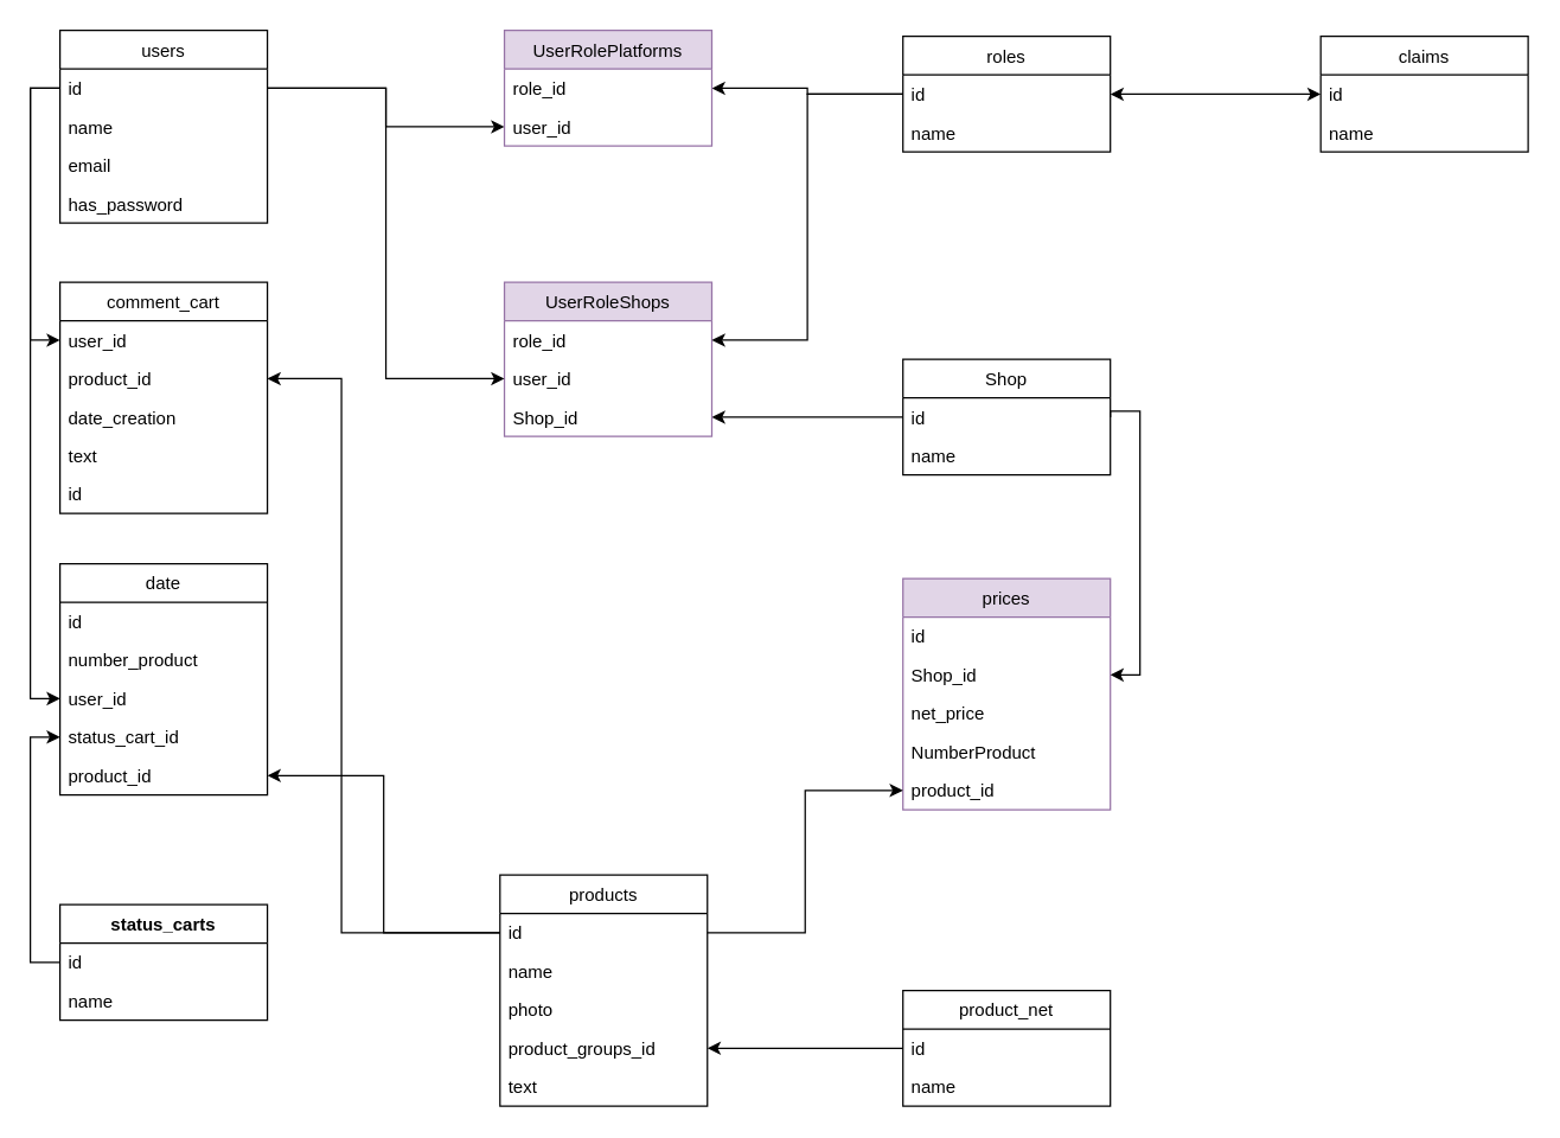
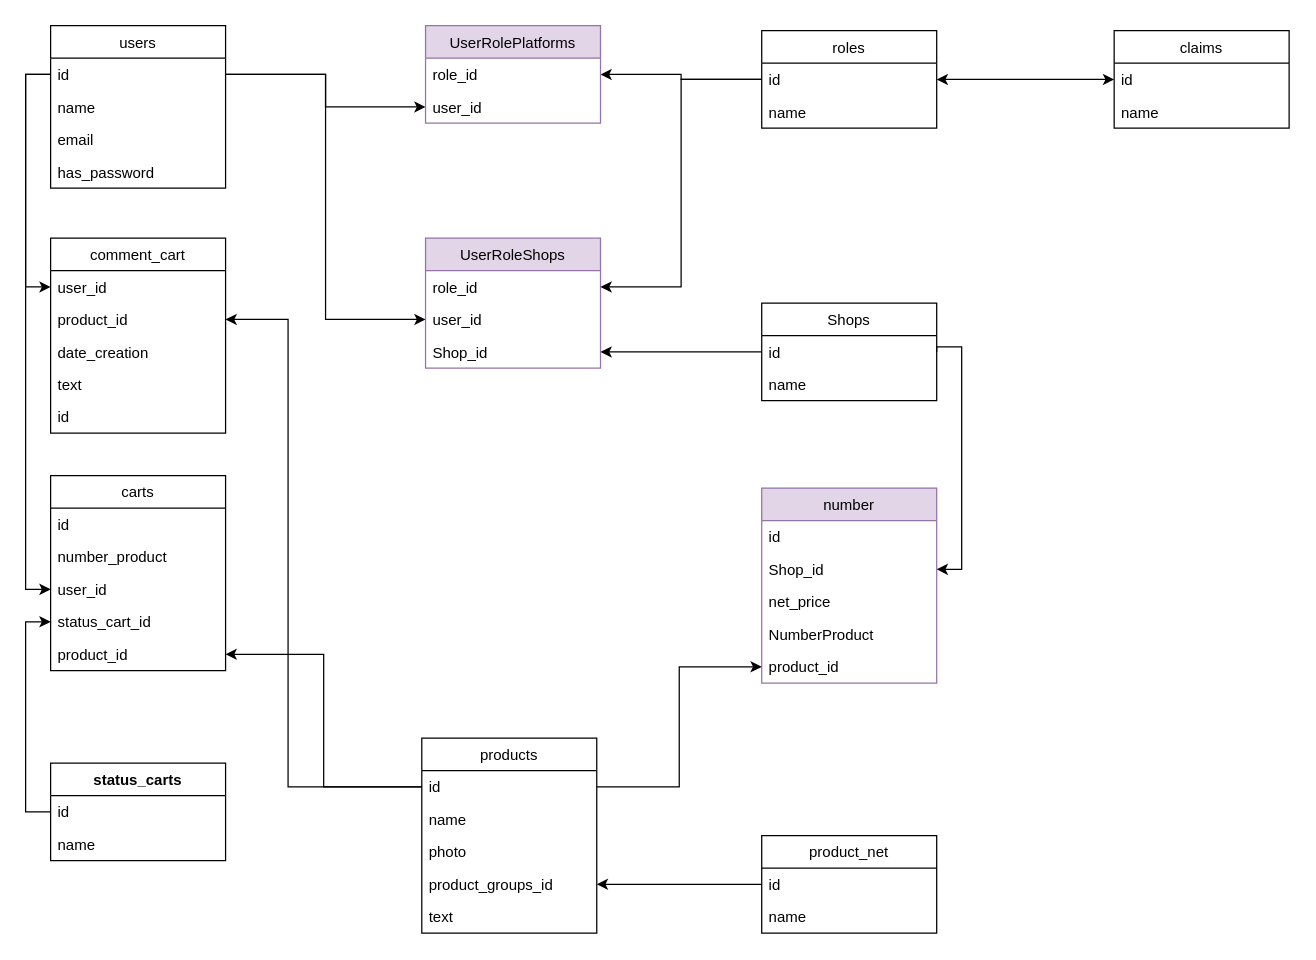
  <mxCell id="0" />
  <mxCell id="1" parent="0" />
  <mxCell id="2" value="products" style="swimlane;fontStyle=0;childLayout=stackLayout;horizontal=1;startSize=26;horizontalStack=0;resizeParent=1;resizeParentMax=0;resizeLast=0;collapsible=1;marginBottom=0;" parent="1" vertex="1"><mxGeometry x="337" y="590" width="140" height="156" as="geometry"><mxRectangle x="210" y="50" width="50" height="26" as="alternateBounds" /></mxGeometry></mxCell>
  <mxCell id="3" value=" id" style="text;strokeColor=none;fillColor=none;align=left;verticalAlign=top;spacingLeft=4;spacingRight=4;overflow=hidden;rotatable=0;points=[[0,0.5],[1,0.5]];portConstraint=eastwest;" parent="2" vertex="1"><mxGeometry y="26" width="140" height="26" as="geometry" /></mxCell>
  <mxCell id="4" value="name" style="text;strokeColor=none;fillColor=none;align=left;verticalAlign=top;spacingLeft=4;spacingRight=4;overflow=hidden;rotatable=0;points=[[0,0.5],[1,0.5]];portConstraint=eastwest;" parent="2" vertex="1"><mxGeometry y="52" width="140" height="26" as="geometry" /></mxCell>
  <mxCell id="5" value="photo" style="text;strokeColor=none;fillColor=none;align=left;verticalAlign=top;spacingLeft=4;spacingRight=4;overflow=hidden;rotatable=0;points=[[0,0.5],[1,0.5]];portConstraint=eastwest;" parent="2" vertex="1"><mxGeometry y="78" width="140" height="26" as="geometry" /></mxCell>
  <mxCell id="6" value="product_groups_id" style="text;strokeColor=none;fillColor=none;align=left;verticalAlign=top;spacingLeft=4;spacingRight=4;overflow=hidden;rotatable=0;points=[[0,0.5],[1,0.5]];portConstraint=eastwest;" parent="2" vertex="1"><mxGeometry y="104" width="140" height="26" as="geometry" /></mxCell>
  <mxCell id="7" value="text" style="text;strokeColor=none;fillColor=none;align=left;verticalAlign=top;spacingLeft=4;spacingRight=4;overflow=hidden;rotatable=0;points=[[0,0.5],[1,0.5]];portConstraint=eastwest;" parent="2" vertex="1"><mxGeometry y="130" width="140" height="26" as="geometry" /></mxCell>
  <mxCell id="8" value="product_net" style="swimlane;fontStyle=0;childLayout=stackLayout;horizontal=1;startSize=26;horizontalStack=0;resizeParent=1;resizeParentMax=0;resizeLast=0;collapsible=1;marginBottom=0;" parent="1" vertex="1"><mxGeometry x="609" y="668" width="140" height="78" as="geometry"><mxRectangle x="210" y="50" width="50" height="26" as="alternateBounds" /></mxGeometry></mxCell>
  <mxCell id="9" value="id" style="text;strokeColor=none;fillColor=none;align=left;verticalAlign=top;spacingLeft=4;spacingRight=4;overflow=hidden;rotatable=0;points=[[0,0.5],[1,0.5]];portConstraint=eastwest;" parent="8" vertex="1"><mxGeometry y="26" width="140" height="26" as="geometry" /></mxCell>
  <mxCell id="10" value="name" style="text;strokeColor=none;fillColor=none;align=left;verticalAlign=top;spacingLeft=4;spacingRight=4;overflow=hidden;rotatable=0;points=[[0,0.5],[1,0.5]];portConstraint=eastwest;" parent="8" vertex="1"><mxGeometry y="52" width="140" height="26" as="geometry" /></mxCell>
  <mxCell id="11" value="users" style="swimlane;fontStyle=0;childLayout=stackLayout;horizontal=1;startSize=26;horizontalStack=0;resizeParent=1;resizeParentMax=0;resizeLast=0;collapsible=1;marginBottom=0;" parent="1" vertex="1"><mxGeometry x="40" y="20" width="140" height="130" as="geometry"><mxRectangle x="274" y="-40" width="50" height="26" as="alternateBounds" /></mxGeometry></mxCell>
  <mxCell id="12" value="id" style="text;strokeColor=none;fillColor=none;align=left;verticalAlign=top;spacingLeft=4;spacingRight=4;overflow=hidden;rotatable=0;points=[[0,0.5],[1,0.5]];portConstraint=eastwest;" parent="11" vertex="1"><mxGeometry y="26" width="140" height="26" as="geometry" /></mxCell>
  <mxCell id="13" value="name" style="text;strokeColor=none;fillColor=none;align=left;verticalAlign=top;spacingLeft=4;spacingRight=4;overflow=hidden;rotatable=0;points=[[0,0.5],[1,0.5]];portConstraint=eastwest;" parent="11" vertex="1"><mxGeometry y="52" width="140" height="26" as="geometry" /></mxCell>
  <mxCell id="14" value="email" style="text;strokeColor=none;fillColor=none;align=left;verticalAlign=top;spacingLeft=4;spacingRight=4;overflow=hidden;rotatable=0;points=[[0,0.5],[1,0.5]];portConstraint=eastwest;" parent="11" vertex="1"><mxGeometry y="78" width="140" height="26" as="geometry" /></mxCell>
  <mxCell id="15" value="has_password" style="text;strokeColor=none;fillColor=none;align=left;verticalAlign=top;spacingLeft=4;spacingRight=4;overflow=hidden;rotatable=0;points=[[0,0.5],[1,0.5]];portConstraint=eastwest;" parent="11" vertex="1"><mxGeometry y="104" width="140" height="26" as="geometry" /></mxCell>
  <mxCell id="16" value="roles" style="swimlane;fontStyle=0;childLayout=stackLayout;horizontal=1;startSize=26;horizontalStack=0;resizeParent=1;resizeParentMax=0;resizeLast=0;collapsible=1;marginBottom=0;" parent="1" vertex="1"><mxGeometry x="609" y="24" width="140" height="78" as="geometry"><mxRectangle x="909" y="-286" width="50" height="26" as="alternateBounds" /></mxGeometry></mxCell>
  <mxCell id="17" value="id" style="text;strokeColor=none;fillColor=none;align=left;verticalAlign=top;spacingLeft=4;spacingRight=4;overflow=hidden;rotatable=0;points=[[0,0.5],[1,0.5]];portConstraint=eastwest;" parent="16" vertex="1"><mxGeometry y="26" width="140" height="26" as="geometry" /></mxCell>
  <mxCell id="18" value="name" style="text;strokeColor=none;fillColor=none;align=left;verticalAlign=top;spacingLeft=4;spacingRight=4;overflow=hidden;rotatable=0;points=[[0,0.5],[1,0.5]];portConstraint=eastwest;" parent="16" vertex="1"><mxGeometry y="52" width="140" height="26" as="geometry" /></mxCell>
  <mxCell id="19" value="claims" style="swimlane;fontStyle=0;childLayout=stackLayout;horizontal=1;startSize=26;horizontalStack=0;resizeParent=1;resizeParentMax=0;resizeLast=0;collapsible=1;marginBottom=0;" parent="1" vertex="1"><mxGeometry x="891" y="24" width="140" height="78" as="geometry"><mxRectangle x="210" y="50" width="50" height="26" as="alternateBounds" /></mxGeometry></mxCell>
  <mxCell id="20" value="id" style="text;strokeColor=none;fillColor=none;align=left;verticalAlign=top;spacingLeft=4;spacingRight=4;overflow=hidden;rotatable=0;points=[[0,0.5],[1,0.5]];portConstraint=eastwest;" parent="19" vertex="1"><mxGeometry y="26" width="140" height="26" as="geometry" /></mxCell>
  <mxCell id="21" value="name" style="text;strokeColor=none;fillColor=none;align=left;verticalAlign=top;spacingLeft=4;spacingRight=4;overflow=hidden;rotatable=0;points=[[0,0.5],[1,0.5]];portConstraint=eastwest;" parent="19" vertex="1"><mxGeometry y="52" width="140" height="26" as="geometry" /></mxCell>
- <mxCell id="22" value="Shop" style="swimlane;fontStyle=0;childLayout=stackLayout;horizontal=1;startSize=26;horizontalStack=0;resizeParent=1;resizeParentMax=0;resizeLast=0;collapsible=1;marginBottom=0;" parent="1" vertex="1"><mxGeometry x="609" y="242" width="140" height="78" as="geometry"><mxRectangle x="210" y="50" width="50" height="26" as="alternateBounds" /></mxGeometry></mxCell>
+ <mxCell id="22" value="Shops" style="swimlane;fontStyle=0;childLayout=stackLayout;horizontal=1;startSize=26;horizontalStack=0;resizeParent=1;resizeParentMax=0;resizeLast=0;collapsible=1;marginBottom=0;" parent="1" vertex="1"><mxGeometry x="609" y="242" width="140" height="78" as="geometry"><mxRectangle x="210" y="50" width="50" height="26" as="alternateBounds" /></mxGeometry></mxCell>
  <mxCell id="23" value="id" style="text;align=left;verticalAlign=top;spacingLeft=4;spacingRight=4;overflow=hidden;rotatable=0;points=[[0,0.5],[1,0.5]];portConstraint=eastwest;" parent="22" vertex="1"><mxGeometry y="26" width="140" height="26" as="geometry" /></mxCell>
  <mxCell id="24" value="name" style="text;strokeColor=none;fillColor=none;align=left;verticalAlign=top;spacingLeft=4;spacingRight=4;overflow=hidden;rotatable=0;points=[[0,0.5],[1,0.5]];portConstraint=eastwest;" parent="22" vertex="1"><mxGeometry y="52" width="140" height="26" as="geometry" /></mxCell>
- <mxCell id="25" value="date" style="swimlane;fontStyle=0;childLayout=stackLayout;horizontal=1;startSize=26;horizontalStack=0;resizeParent=1;resizeParentMax=0;resizeLast=0;collapsible=1;marginBottom=0;" parent="1" vertex="1"><mxGeometry x="40" y="380" width="140" height="156" as="geometry"><mxRectangle x="210" y="50" width="50" height="26" as="alternateBounds" /></mxGeometry></mxCell>
+ <mxCell id="25" value="carts" style="swimlane;fontStyle=0;childLayout=stackLayout;horizontal=1;startSize=26;horizontalStack=0;resizeParent=1;resizeParentMax=0;resizeLast=0;collapsible=1;marginBottom=0;" parent="1" vertex="1"><mxGeometry x="40" y="380" width="140" height="156" as="geometry"><mxRectangle x="210" y="50" width="50" height="26" as="alternateBounds" /></mxGeometry></mxCell>
  <mxCell id="26" value="id" style="text;strokeColor=none;fillColor=none;align=left;verticalAlign=top;spacingLeft=4;spacingRight=4;overflow=hidden;rotatable=0;points=[[0,0.5],[1,0.5]];portConstraint=eastwest;" parent="25" vertex="1"><mxGeometry y="26" width="140" height="26" as="geometry" /></mxCell>
  <mxCell id="27" value="number_product" style="text;strokeColor=none;fillColor=none;align=left;verticalAlign=top;spacingLeft=4;spacingRight=4;overflow=hidden;rotatable=0;points=[[0,0.5],[1,0.5]];portConstraint=eastwest;" parent="25" vertex="1"><mxGeometry y="52" width="140" height="26" as="geometry" /></mxCell>
  <mxCell id="28" value="user_id" style="text;strokeColor=none;fillColor=none;align=left;verticalAlign=top;spacingLeft=4;spacingRight=4;overflow=hidden;rotatable=0;points=[[0,0.5],[1,0.5]];portConstraint=eastwest;" parent="25" vertex="1"><mxGeometry y="78" width="140" height="26" as="geometry" /></mxCell>
  <mxCell id="29" value=" status_cart_id" style="text;strokeColor=none;fillColor=none;align=left;verticalAlign=top;spacingLeft=4;spacingRight=4;overflow=hidden;rotatable=0;points=[[0,0.5],[1,0.5]];portConstraint=eastwest;" parent="25" vertex="1"><mxGeometry y="104" width="140" height="26" as="geometry" /></mxCell>
  <mxCell id="30" value="product_id" style="text;strokeColor=none;fillColor=none;align=left;verticalAlign=top;spacingLeft=4;spacingRight=4;overflow=hidden;rotatable=0;points=[[0,0.5],[1,0.5]];portConstraint=eastwest;" parent="25" vertex="1"><mxGeometry y="130" width="140" height="26" as="geometry" /></mxCell>
  <mxCell id="31" value="status_carts" style="swimlane;fontStyle=1;childLayout=stackLayout;horizontal=1;startSize=26;horizontalStack=0;resizeParent=1;resizeParentMax=0;resizeLast=0;collapsible=1;marginBottom=0;" parent="1" vertex="1"><mxGeometry x="40" y="610" width="140" height="78" as="geometry"><mxRectangle x="210" y="50" width="50" height="26" as="alternateBounds" /></mxGeometry></mxCell>
  <mxCell id="32" value="id" style="text;strokeColor=none;fillColor=none;align=left;verticalAlign=top;spacingLeft=4;spacingRight=4;overflow=hidden;rotatable=0;points=[[0,0.5],[1,0.5]];portConstraint=eastwest;" parent="31" vertex="1"><mxGeometry y="26" width="140" height="26" as="geometry" /></mxCell>
  <mxCell id="33" value="name" style="text;strokeColor=none;fillColor=none;align=left;verticalAlign=top;spacingLeft=4;spacingRight=4;overflow=hidden;rotatable=0;points=[[0,0.5],[1,0.5]];portConstraint=eastwest;" parent="31" vertex="1"><mxGeometry y="52" width="140" height="26" as="geometry" /></mxCell>
- <mxCell id="34" value="prices" style="swimlane;fontStyle=0;childLayout=stackLayout;horizontal=1;startSize=26;horizontalStack=0;resizeParent=1;resizeParentMax=0;resizeLast=0;collapsible=1;marginBottom=0;fillColor=#e1d5e7;strokeColor=#9673a6;" parent="1" vertex="1"><mxGeometry x="609" y="390" width="140" height="156" as="geometry"><mxRectangle x="909" y="190" width="50" height="26" as="alternateBounds" /></mxGeometry></mxCell>
+ <mxCell id="34" value="number" style="swimlane;fontStyle=0;childLayout=stackLayout;horizontal=1;startSize=26;horizontalStack=0;resizeParent=1;resizeParentMax=0;resizeLast=0;collapsible=1;marginBottom=0;fillColor=#e1d5e7;strokeColor=#9673a6;" parent="1" vertex="1"><mxGeometry x="609" y="390" width="140" height="156" as="geometry"><mxRectangle x="909" y="190" width="50" height="26" as="alternateBounds" /></mxGeometry></mxCell>
  <mxCell id="35" value="id" style="text;strokeColor=none;fillColor=none;align=left;verticalAlign=top;spacingLeft=4;spacingRight=4;overflow=hidden;rotatable=0;points=[[0,0.5],[1,0.5]];portConstraint=eastwest;" parent="34" vertex="1"><mxGeometry y="26" width="140" height="26" as="geometry" /></mxCell>
  <mxCell id="36" value="Shop_id" style="text;strokeColor=none;fillColor=none;align=left;verticalAlign=top;spacingLeft=4;spacingRight=4;overflow=hidden;rotatable=0;points=[[0,0.5],[1,0.5]];portConstraint=eastwest;" parent="34" vertex="1"><mxGeometry y="52" width="140" height="26" as="geometry" /></mxCell>
  <mxCell id="37" value="net_price" style="text;strokeColor=none;fillColor=none;align=left;verticalAlign=top;spacingLeft=4;spacingRight=4;overflow=hidden;rotatable=0;points=[[0,0.5],[1,0.5]];portConstraint=eastwest;" parent="34" vertex="1"><mxGeometry y="78" width="140" height="26" as="geometry" /></mxCell>
  <mxCell id="38" value="NumberProduct" style="text;strokeColor=none;fillColor=none;align=left;verticalAlign=top;spacingLeft=4;spacingRight=4;overflow=hidden;rotatable=0;points=[[0,0.5],[1,0.5]];portConstraint=eastwest;" parent="34" vertex="1"><mxGeometry y="104" width="140" height="26" as="geometry" /></mxCell>
  <mxCell id="39" value="product_id" style="text;strokeColor=none;fillColor=none;align=left;verticalAlign=top;spacingLeft=4;spacingRight=4;overflow=hidden;rotatable=0;points=[[0,0.5],[1,0.5]];portConstraint=eastwest;" parent="34" vertex="1"><mxGeometry y="130" width="140" height="26" as="geometry" /></mxCell>
  <mxCell id="40" value="comment_cart" style="swimlane;fontStyle=0;childLayout=stackLayout;horizontal=1;startSize=26;horizontalStack=0;resizeParent=1;resizeParentMax=0;resizeLast=0;collapsible=1;marginBottom=0;" parent="1" vertex="1"><mxGeometry x="40" y="190" width="140" height="156" as="geometry"><mxRectangle x="210" y="50" width="50" height="26" as="alternateBounds" /></mxGeometry></mxCell>
  <mxCell id="41" value="user_id" style="text;strokeColor=none;fillColor=none;align=left;verticalAlign=top;spacingLeft=4;spacingRight=4;overflow=hidden;rotatable=0;points=[[0,0.5],[1,0.5]];portConstraint=eastwest;" parent="40" vertex="1"><mxGeometry y="26" width="140" height="26" as="geometry" /></mxCell>
  <mxCell id="42" value="product_id" style="text;strokeColor=none;fillColor=none;align=left;verticalAlign=top;spacingLeft=4;spacingRight=4;overflow=hidden;rotatable=0;points=[[0,0.5],[1,0.5]];portConstraint=eastwest;" parent="40" vertex="1"><mxGeometry y="52" width="140" height="26" as="geometry" /></mxCell>
  <mxCell id="43" value="date_creation" style="text;strokeColor=none;fillColor=none;align=left;verticalAlign=top;spacingLeft=4;spacingRight=4;overflow=hidden;rotatable=0;points=[[0,0.5],[1,0.5]];portConstraint=eastwest;" parent="40" vertex="1"><mxGeometry y="78" width="140" height="26" as="geometry" /></mxCell>
  <mxCell id="44" value="text" style="text;strokeColor=none;fillColor=none;align=left;verticalAlign=top;spacingLeft=4;spacingRight=4;overflow=hidden;rotatable=0;points=[[0,0.5],[1,0.5]];portConstraint=eastwest;" parent="40" vertex="1"><mxGeometry y="104" width="140" height="26" as="geometry" /></mxCell>
  <mxCell id="45" value="id" style="text;strokeColor=none;fillColor=none;align=left;verticalAlign=top;spacingLeft=4;spacingRight=4;overflow=hidden;rotatable=0;points=[[0,0.5],[1,0.5]];portConstraint=eastwest;" parent="40" vertex="1"><mxGeometry y="130" width="140" height="26" as="geometry" /></mxCell>
  <mxCell id="46" style="edgeStyle=orthogonalEdgeStyle;rounded=0;orthogonalLoop=1;jettySize=auto;html=1;entryX=0;entryY=0.5;entryDx=0;entryDy=0;startArrow=classic;startFill=1;endArrow=none;endFill=0;exitX=1;exitY=0.5;exitDx=0;exitDy=0;" parent="1" source="6" target="9" edge="1"><mxGeometry relative="1" as="geometry" /></mxCell>
  <mxCell id="47" style="edgeStyle=orthogonalEdgeStyle;rounded=0;orthogonalLoop=1;jettySize=auto;html=1;entryX=1;entryY=0.5;entryDx=0;entryDy=0;startArrow=classic;startFill=1;endArrow=none;endFill=0;" parent="1" source="36" target="23" edge="1"><mxGeometry relative="1" as="geometry"><Array as="points"><mxPoint x="769" y="455" /><mxPoint x="769" y="277" /></Array></mxGeometry></mxCell>
  <mxCell id="48" style="edgeStyle=orthogonalEdgeStyle;rounded=0;orthogonalLoop=1;jettySize=auto;html=1;entryX=1;entryY=0.5;entryDx=0;entryDy=0;startArrow=classic;startFill=1;endArrow=none;endFill=0;exitX=0;exitY=0.5;exitDx=0;exitDy=0;" parent="1" source="53" target="12" edge="1"><mxGeometry relative="1" as="geometry" /></mxCell>
  <mxCell id="49" style="edgeStyle=orthogonalEdgeStyle;rounded=0;orthogonalLoop=1;jettySize=auto;html=1;entryX=1;entryY=0.5;entryDx=0;entryDy=0;startArrow=none;startFill=0;endArrow=classic;endFill=1;exitX=0;exitY=0.5;exitDx=0;exitDy=0;" parent="1" source="23" target="58" edge="1"><mxGeometry relative="1" as="geometry" /></mxCell>
  <mxCell id="50" style="edgeStyle=orthogonalEdgeStyle;rounded=0;orthogonalLoop=1;jettySize=auto;html=1;entryX=1;entryY=0.5;entryDx=0;entryDy=0;startArrow=none;startFill=0;endArrow=classic;endFill=1;exitX=0;exitY=0.5;exitDx=0;exitDy=0;" parent="1" source="17" target="52" edge="1"><mxGeometry relative="1" as="geometry" /></mxCell>
  <mxCell id="51" value="UserRolePlatforms" style="swimlane;fontStyle=0;childLayout=stackLayout;horizontal=1;startSize=26;horizontalStack=0;resizeParent=1;resizeParentMax=0;resizeLast=0;collapsible=1;marginBottom=0;fillColor=#e1d5e7;strokeColor=#9673a6;" parent="1" vertex="1"><mxGeometry x="340" y="20" width="140" height="78" as="geometry"><mxRectangle x="909" y="-286" width="50" height="26" as="alternateBounds" /></mxGeometry></mxCell>
  <mxCell id="52" value="role_id" style="text;strokeColor=none;fillColor=none;align=left;verticalAlign=top;spacingLeft=4;spacingRight=4;overflow=hidden;rotatable=0;points=[[0,0.5],[1,0.5]];portConstraint=eastwest;" parent="51" vertex="1"><mxGeometry y="26" width="140" height="26" as="geometry" /></mxCell>
  <mxCell id="53" value="user_id" style="text;strokeColor=none;fillColor=none;align=left;verticalAlign=top;spacingLeft=4;spacingRight=4;overflow=hidden;rotatable=0;points=[[0,0.5],[1,0.5]];portConstraint=eastwest;" parent="51" vertex="1"><mxGeometry y="52" width="140" height="26" as="geometry" /></mxCell>
  <mxCell id="54" style="edgeStyle=orthogonalEdgeStyle;rounded=0;orthogonalLoop=1;jettySize=auto;html=1;entryX=1;entryY=0.5;entryDx=0;entryDy=0;startArrow=none;startFill=0;endArrow=classic;endFill=1;" parent="1" edge="1"><mxGeometry relative="1" as="geometry"><mxPoint x="477" y="408" as="sourcePoint" /></mxGeometry></mxCell>
  <mxCell id="55" value="UserRoleShops" style="swimlane;fontStyle=0;childLayout=stackLayout;horizontal=1;startSize=26;horizontalStack=0;resizeParent=1;resizeParentMax=0;resizeLast=0;collapsible=1;marginBottom=0;fillColor=#e1d5e7;strokeColor=#9673a6;" parent="1" vertex="1"><mxGeometry x="340" y="190" width="140" height="104" as="geometry"><mxRectangle x="909" y="-286" width="50" height="26" as="alternateBounds" /></mxGeometry></mxCell>
  <mxCell id="56" value="role_id" style="text;strokeColor=none;fillColor=none;align=left;verticalAlign=top;spacingLeft=4;spacingRight=4;overflow=hidden;rotatable=0;points=[[0,0.5],[1,0.5]];portConstraint=eastwest;" parent="55" vertex="1"><mxGeometry y="26" width="140" height="26" as="geometry" /></mxCell>
  <mxCell id="57" value="user_id" style="text;strokeColor=none;fillColor=none;align=left;verticalAlign=top;spacingLeft=4;spacingRight=4;overflow=hidden;rotatable=0;points=[[0,0.5],[1,0.5]];portConstraint=eastwest;" parent="55" vertex="1"><mxGeometry y="52" width="140" height="26" as="geometry" /></mxCell>
  <mxCell id="58" value="Shop_id" style="text;strokeColor=none;fillColor=none;align=left;verticalAlign=top;spacingLeft=4;spacingRight=4;overflow=hidden;rotatable=0;points=[[0,0.5],[1,0.5]];portConstraint=eastwest;" parent="55" vertex="1"><mxGeometry y="78" width="140" height="26" as="geometry" /></mxCell>
  <mxCell id="59" style="edgeStyle=orthogonalEdgeStyle;rounded=0;orthogonalLoop=1;jettySize=auto;html=1;entryX=1;entryY=0.5;entryDx=0;entryDy=0;startArrow=none;startFill=0;endArrow=classic;endFill=1;exitX=0;exitY=0.5;exitDx=0;exitDy=0;" parent="1" source="17" target="56" edge="1"><mxGeometry relative="1" as="geometry" /></mxCell>
  <mxCell id="60" style="edgeStyle=orthogonalEdgeStyle;rounded=0;orthogonalLoop=1;jettySize=auto;html=1;entryX=1;entryY=0.5;entryDx=0;entryDy=0;startArrow=classic;startFill=1;endArrow=none;endFill=0;exitX=0;exitY=0.5;exitDx=0;exitDy=0;" parent="1" source="57" target="12" edge="1"><mxGeometry relative="1" as="geometry" /></mxCell>
  <mxCell id="61" style="edgeStyle=orthogonalEdgeStyle;rounded=0;orthogonalLoop=1;jettySize=auto;html=1;entryX=1;entryY=0.5;entryDx=0;entryDy=0;exitX=0;exitY=0.5;exitDx=0;exitDy=0;" parent="1" source="3" target="30" edge="1"><mxGeometry relative="1" as="geometry" /></mxCell>
  <mxCell id="62" style="edgeStyle=orthogonalEdgeStyle;rounded=0;orthogonalLoop=1;jettySize=auto;html=1;entryX=1;entryY=0.5;entryDx=0;entryDy=0;exitX=0;exitY=0.5;exitDx=0;exitDy=0;" parent="1" source="3" target="42" edge="1"><mxGeometry relative="1" as="geometry"><Array as="points"><mxPoint x="230" y="629" /><mxPoint x="230" y="255" /></Array></mxGeometry></mxCell>
  <mxCell id="63" style="edgeStyle=orthogonalEdgeStyle;rounded=0;orthogonalLoop=1;jettySize=auto;html=1;entryX=0;entryY=0.5;entryDx=0;entryDy=0;" parent="1" source="12" target="28" edge="1"><mxGeometry relative="1" as="geometry" /></mxCell>
  <mxCell id="64" style="edgeStyle=orthogonalEdgeStyle;rounded=0;orthogonalLoop=1;jettySize=auto;html=1;entryX=0;entryY=0.5;entryDx=0;entryDy=0;" parent="1" source="12" target="41" edge="1"><mxGeometry relative="1" as="geometry"><mxPoint x="30" y="429" as="targetPoint" /><Array as="points"><mxPoint x="20" y="59" /><mxPoint x="20" y="229" /></Array></mxGeometry></mxCell>
  <mxCell id="65" style="edgeStyle=orthogonalEdgeStyle;rounded=0;orthogonalLoop=1;jettySize=auto;html=1;entryX=0;entryY=0.5;entryDx=0;entryDy=0;" parent="1" source="3" target="39" edge="1"><mxGeometry relative="1" as="geometry" /></mxCell>
  <mxCell id="66" style="edgeStyle=orthogonalEdgeStyle;rounded=0;orthogonalLoop=1;jettySize=auto;html=1;entryX=0;entryY=0.5;entryDx=0;entryDy=0;startArrow=classic;startFill=1;" parent="1" source="17" target="20" edge="1"><mxGeometry relative="1" as="geometry" /></mxCell>
  <mxCell id="67" style="edgeStyle=orthogonalEdgeStyle;rounded=0;orthogonalLoop=1;jettySize=auto;html=1;exitX=0;exitY=0.5;exitDx=0;exitDy=0;entryX=0;entryY=0.5;entryDx=0;entryDy=0;" edge="1" parent="1" source="32" target="29"><mxGeometry relative="1" as="geometry" /></mxCell>
